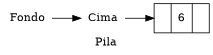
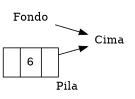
  digraph {
    label=Pila
    rankdir=LR
    node [shape=plaintext]
    n1 [label=Fondo]
    n2 [label=Cima]
    n3 [label="{<f0> |<f1>6 |<f2> }" shape=record]
    n1 -> n2
-   n2 -> n3
+   n3 -> n2
  }
